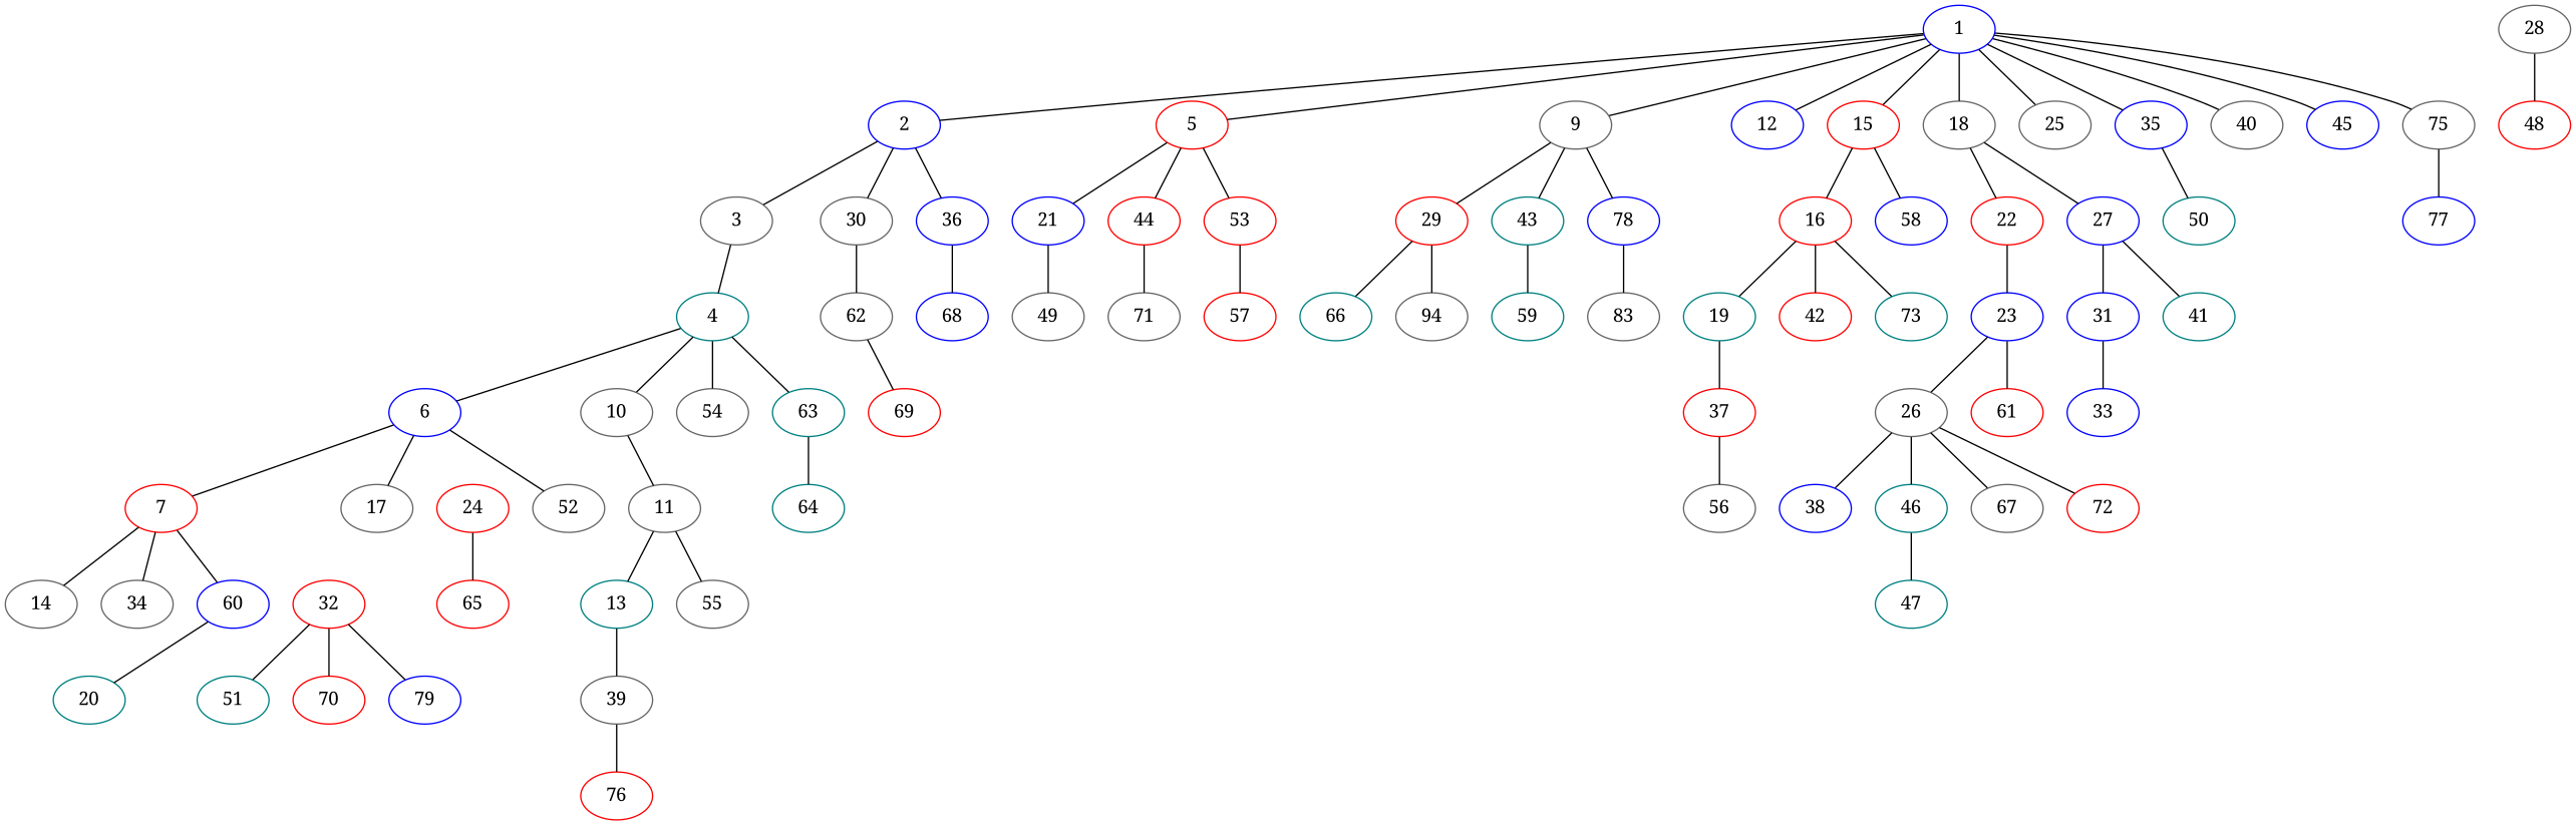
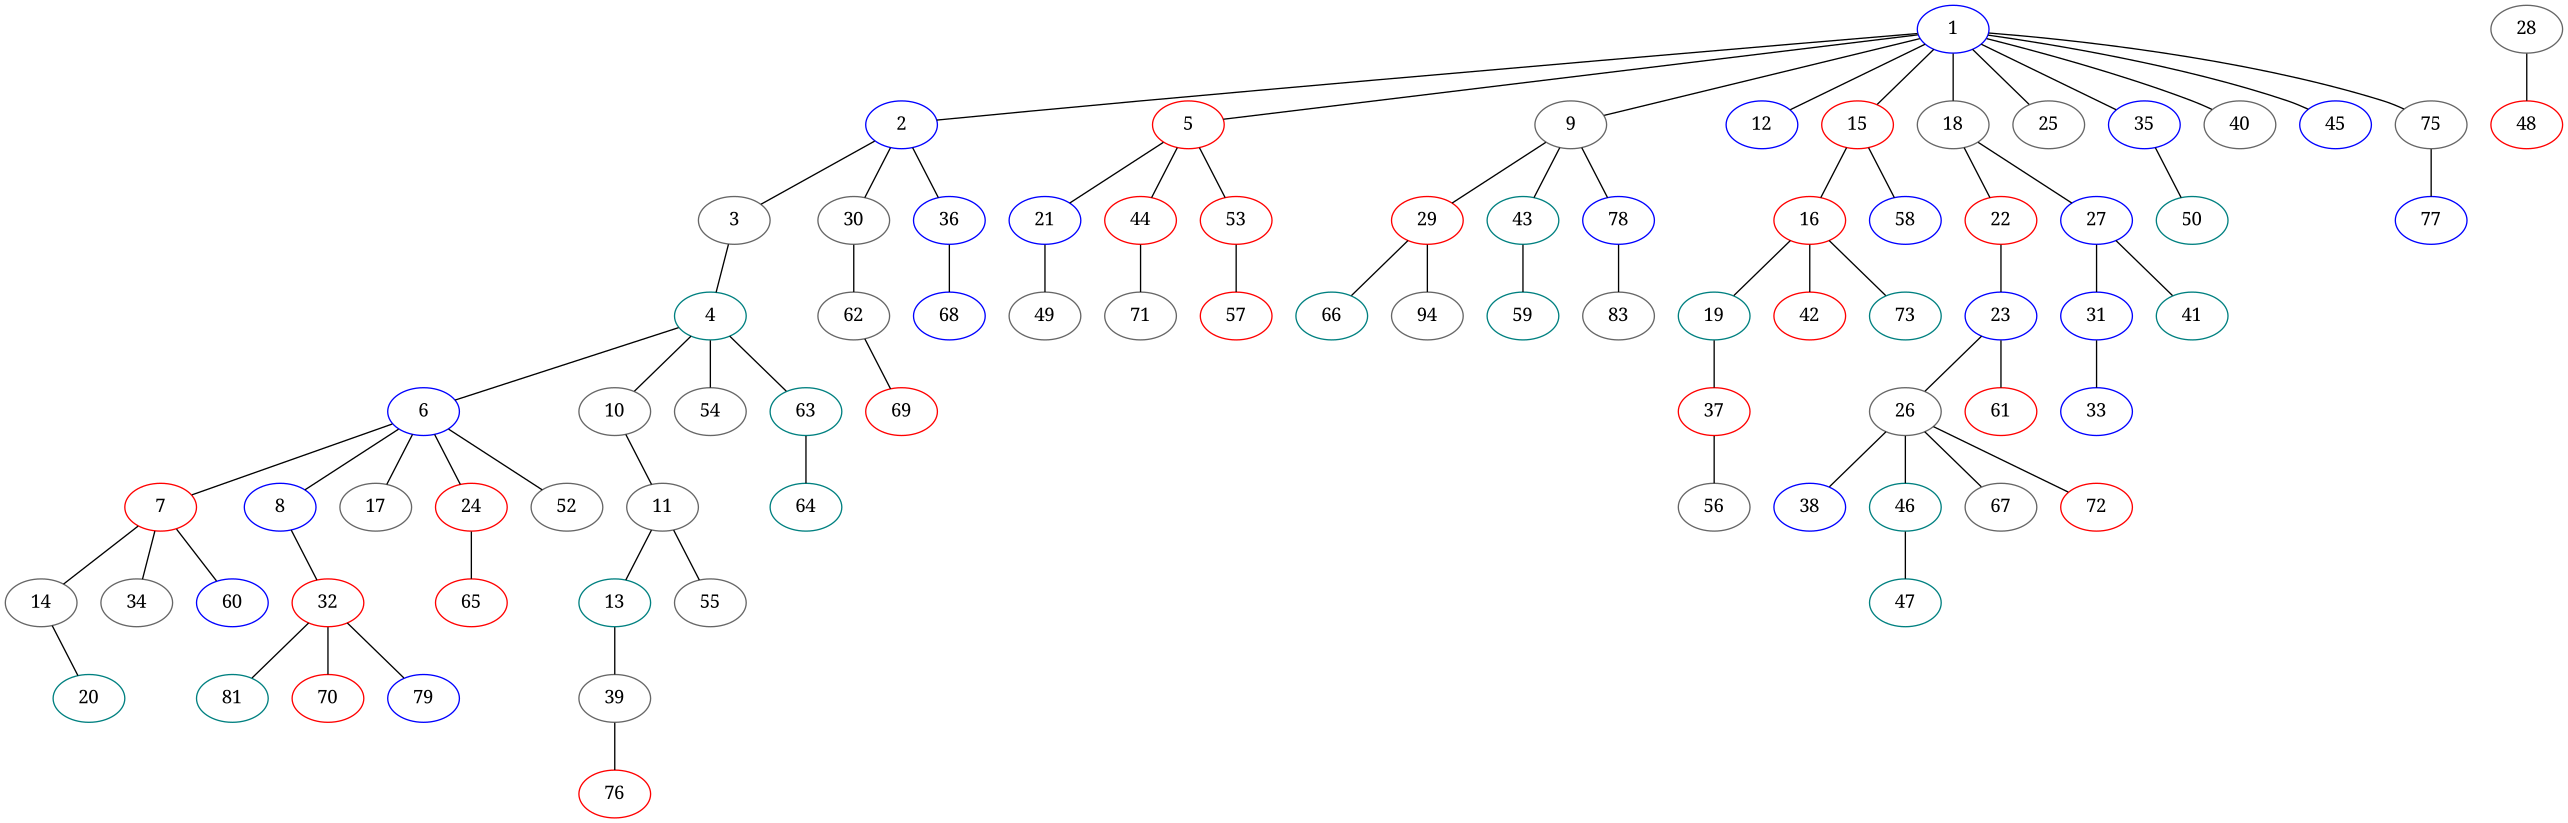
  graph {
    fontname="Noto Serif"
    node [color=gray40 fontname="Noto Serif"]
    edge [fontname="Noto Serif"]
    1 [color=blue]
    2 [color=blue]
    5 [color=red]
    9
    12 [color=blue]
    15 [color=red]
    18
    25
    35 [color=blue]
    40
    45 [color=blue]
    75
    3
    30
    36 [color=blue]
    21 [color=blue]
    44 [color=red]
    53 [color=red]
    29 [color=red]
    43 [color=teal]
    78 [color=blue]
    16 [color=red]
    58 [color=blue]
    22 [color=red]
    27 [color=blue]
    48 [color=red]
    28
    50 [color=teal]
    77 [color=blue]
    4 [color=teal]
    62
    68 [color=blue]
    49
    71
    57 [color=red]
    66 [color=teal]
    n37 [label=94]
    59 [color=teal]
    n39 [label=83]
    19 [color=teal]
    42 [color=red]
    73 [color=teal]
    23 [color=blue]
    31 [color=blue]
    41 [color=teal]
    6 [color=blue]
    10
    54
    63 [color=teal]
    69 [color=red]
    7 [color=red]
+   8 [color=blue]
    17
    24 [color=red]
    52
    11
    64 [color=teal]
    14
    34
    60 [color=blue]
    32 [color=red]
    65 [color=red]
    13 [color=teal]
    55
    20 [color=teal]
-   51 [color=teal]
+   51 [color=teal label=81]
    70 [color=red]
    79 [color=blue]
    39
    76 [color=red]
    37 [color=red]
    56
    26
    61 [color=red]
    33 [color=blue]
    38 [color=blue]
    46 [color=teal]
    67
    72 [color=red]
    47 [color=teal]
    1 -- 2
    1 -- 5
    1 -- 9
    1 -- 12
    1 -- 15
    1 -- 18
    1 -- 25
    1 -- 35
    1 -- 40
    1 -- 45
    1 -- 75
    2 -- 3
    2 -- 30
    2 -- 36
    5 -- 21
    5 -- 44
    5 -- 53
    9 -- 29
    9 -- 43
    9 -- 78
    15 -- 16
    15 -- 58
    18 -- 22
    18 -- 27
    35 -- 50
    75 -- 77
    3 -- 4
    30 -- 62
    36 -- 68
    21 -- 49
    44 -- 71
    53 -- 57
    29 -- 66
    29 -- n37
    43 -- 59
    78 -- n39
    16 -- 19
    16 -- 42
    16 -- 73
    22 -- 23
    27 -- 31
    27 -- 41
    28 -- 48
    4 -- 6
    4 -- 10
    4 -- 54
    4 -- 63
    62 -- 69
    19 -- 37
    23 -- 26
    23 -- 61
    31 -- 33
    6 -- 7
+   6 -- 8
    6 -- 17
+   6 -- 24
    6 -- 52
    10 -- 11
    63 -- 64
    7 -- 14
    7 -- 34
    7 -- 60
+   8 -- 32
    24 -- 65
    11 -- 13
    11 -- 55
-   60 -- 20
+   14 -- 20
    32 -- 51
    32 -- 70
    32 -- 79
    13 -- 39
    39 -- 76
    37 -- 56
    26 -- 38
    26 -- 46
    26 -- 67
    26 -- 72
    46 -- 47
  }
